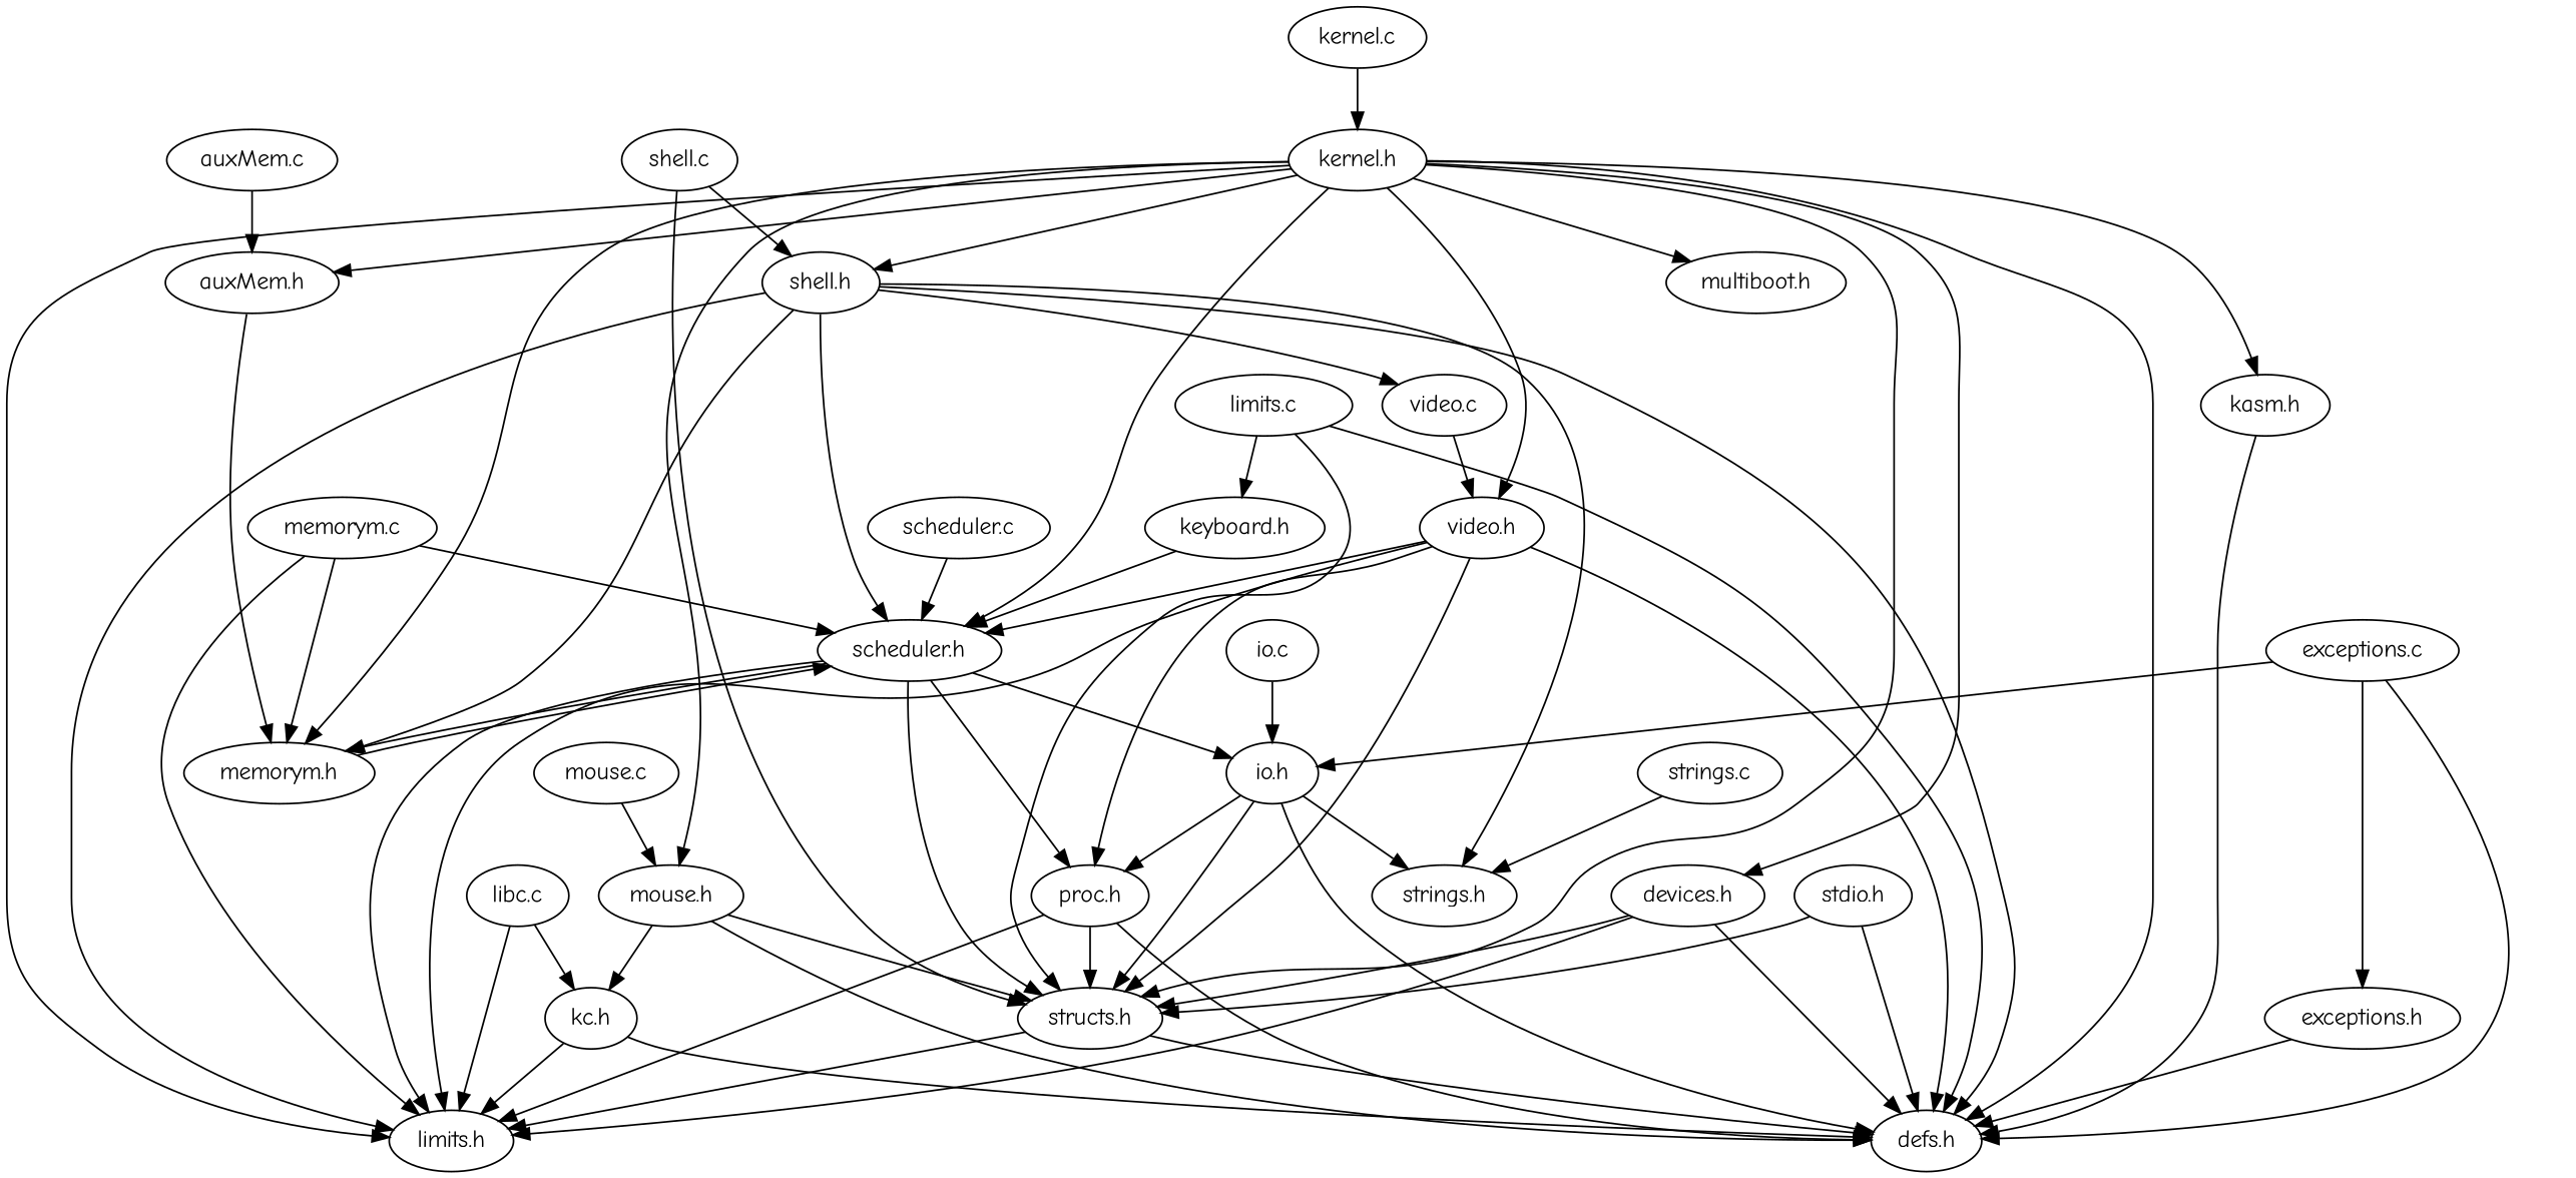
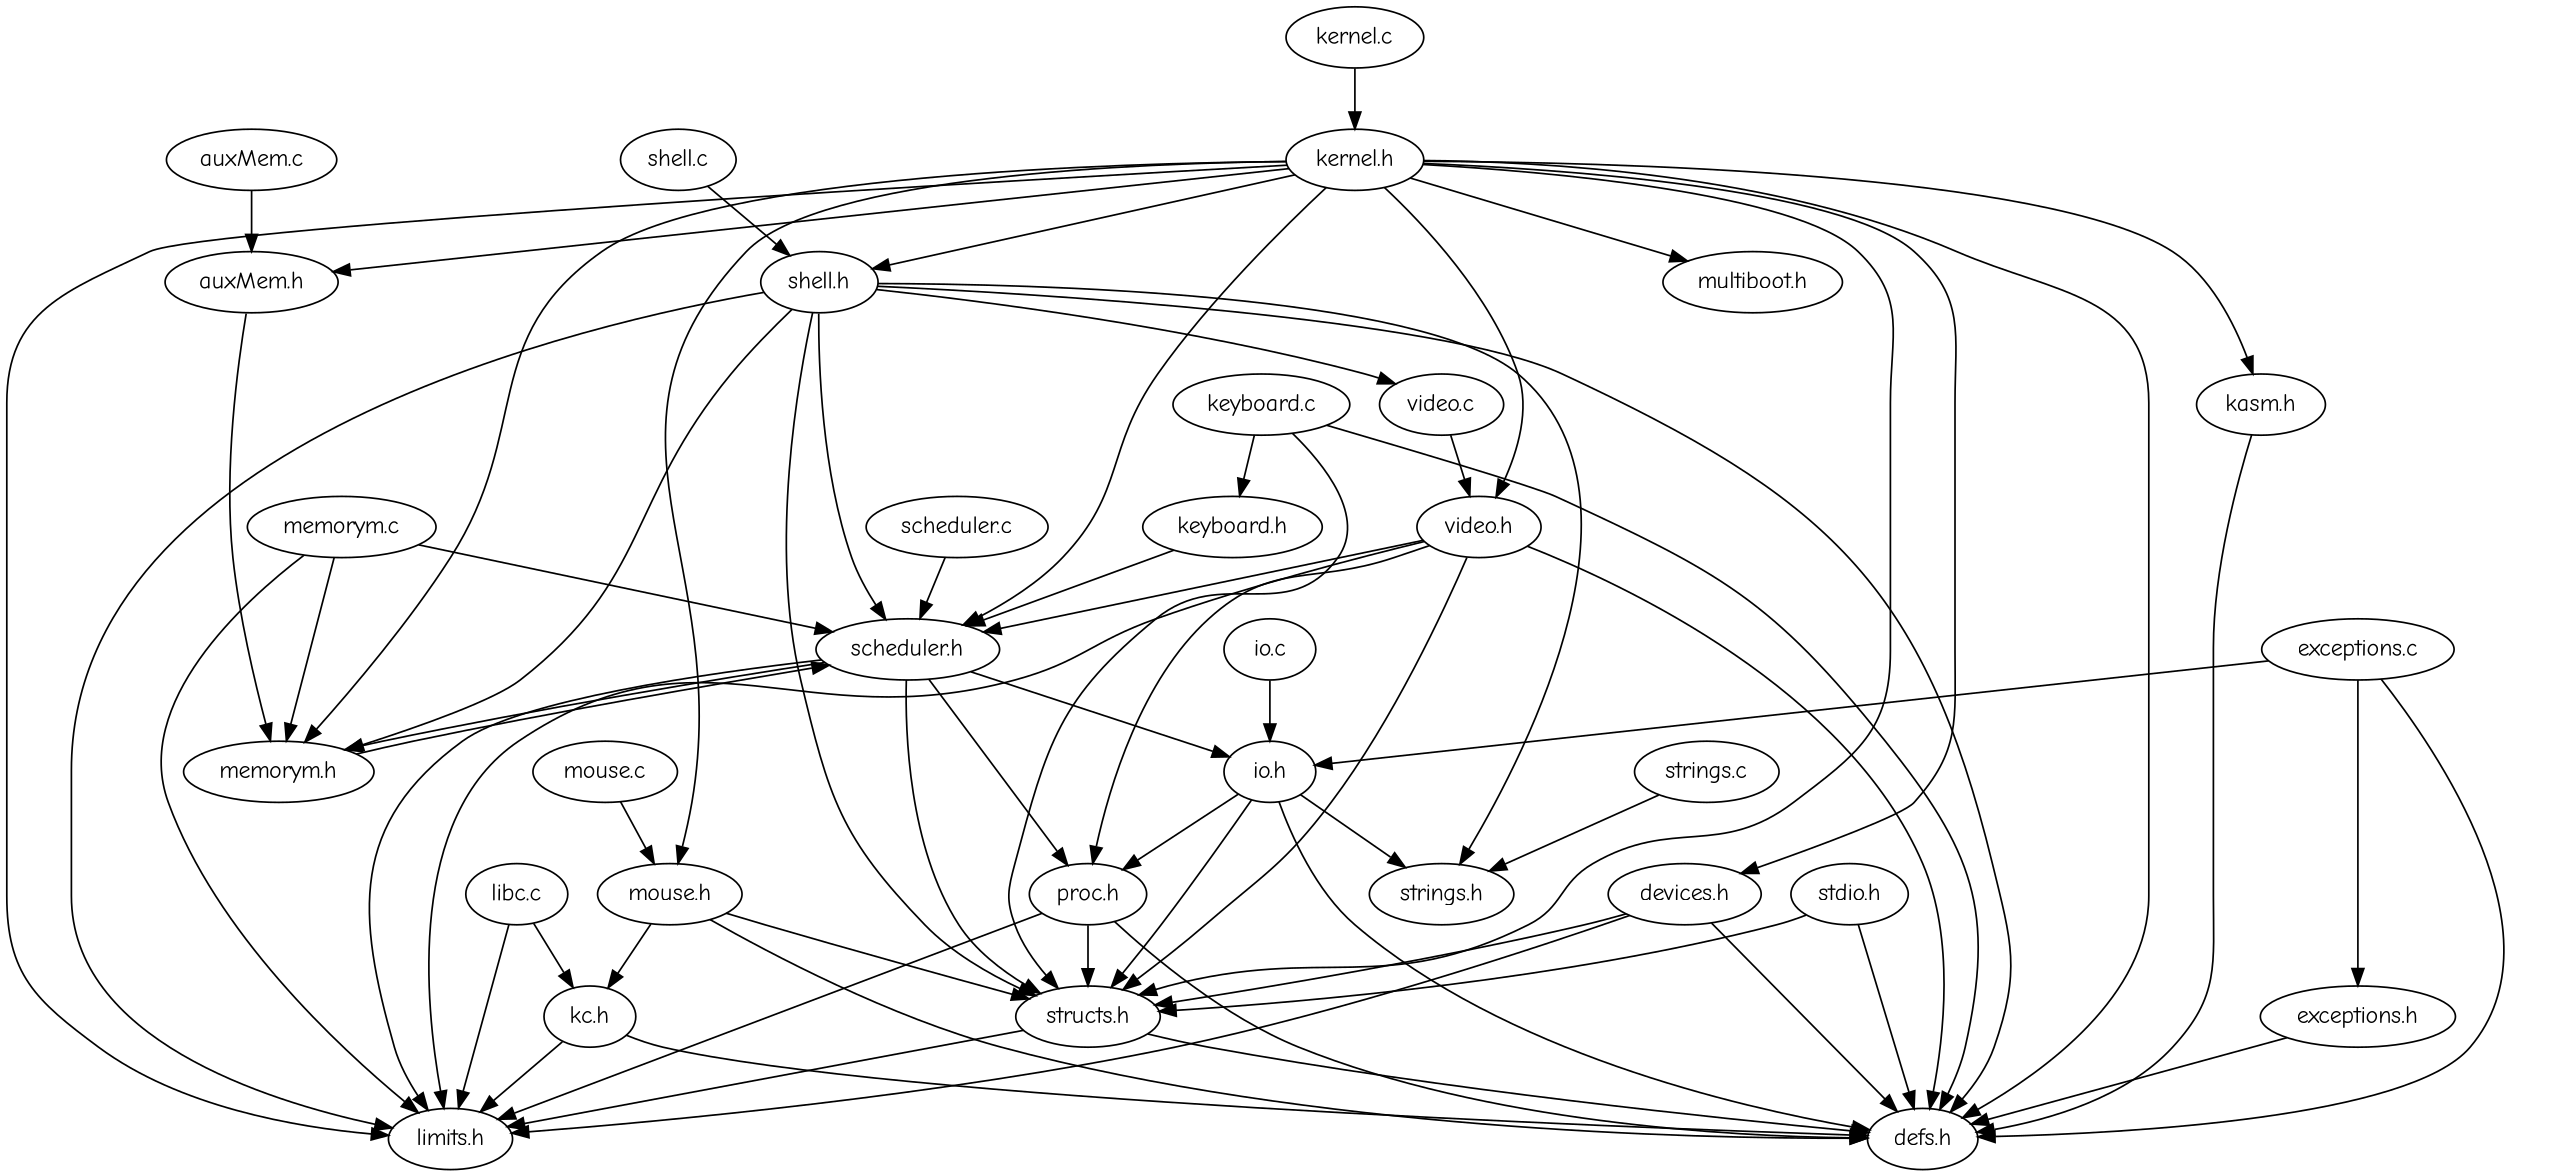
  digraph {
    clusterrank=local
    fontname="Comic Neue"
    fontsize=16
    node [fontname="Comic Neue"]
    edge [fontname="Comic Neue"]
    "video.c"
    "video.h"
    "structs.h"
    "limits.h"
    "scheduler.h"
    "defs.h"
    "proc.h"
    "memorym.h"
    "io.h"
    "kernel.h"
    "shell.h"
    "devices.h"
    "mouse.h"
    "auxMem.h"
    "multiboot.h"
    "kasm.h"
    "strings.h"
    "kc.h"
    "io.c"
    "keyboard.h"
-   "keyboard.c" [label="limits.c"]
+   "keyboard.c"
    "mouse.c"
    "scheduler.c"
    "strings.c"
    "memorym.c"
    "stdio.h"
    "libc.c"
    "exceptions.c"
    "exceptions.h"
    "auxMem.c"
    "kernel.c"
    "shell.c"
    "video.c" -> "video.h"
    "video.h" -> "structs.h"
    "video.h" -> "limits.h"
    "video.h" -> "scheduler.h"
    "video.h" -> "defs.h"
    "video.h" -> "proc.h"
    "structs.h" -> "limits.h"
    "structs.h" -> "defs.h"
    "scheduler.h" -> "structs.h"
    "scheduler.h" -> "limits.h"
    "scheduler.h" -> "proc.h"
    "scheduler.h" -> "memorym.h"
    "scheduler.h" -> "io.h"
    "proc.h" -> "structs.h"
    "proc.h" -> "limits.h"
    "proc.h" -> "defs.h"
    "memorym.h" -> "scheduler.h"
    "io.h" -> "structs.h"
    "io.h" -> "defs.h"
    "io.h" -> "proc.h"
    "io.h" -> "strings.h"
    "kernel.h" -> "video.h"
    "kernel.h" -> "structs.h"
    "kernel.h" -> "limits.h"
    "kernel.h" -> "scheduler.h"
    "kernel.h" -> "defs.h"
    "kernel.h" -> "memorym.h"
    "kernel.h" -> "shell.h"
    "kernel.h" -> "devices.h"
    "kernel.h" -> "mouse.h"
    "kernel.h" -> "auxMem.h"
    "kernel.h" -> "multiboot.h"
    "kernel.h" -> "kasm.h"
    "shell.h" -> "video.c"
-   "shell.c" -> "structs.h"
+   "shell.h" -> "structs.h"
    "shell.h" -> "limits.h"
    "shell.h" -> "scheduler.h"
    "shell.h" -> "defs.h"
    "shell.h" -> "memorym.h"
    "shell.h" -> "strings.h"
    "devices.h" -> "structs.h"
    "devices.h" -> "limits.h"
    "devices.h" -> "defs.h"
    "mouse.h" -> "structs.h"
    "mouse.h" -> "defs.h"
    "mouse.h" -> "kc.h"
    "auxMem.h" -> "memorym.h"
    "kasm.h" -> "defs.h"
    "kc.h" -> "limits.h"
    "kc.h" -> "defs.h"
    "io.c" -> "io.h"
    "keyboard.h" -> "scheduler.h"
    "keyboard.c" -> "structs.h"
    "keyboard.c" -> "defs.h"
    "keyboard.c" -> "keyboard.h"
    "mouse.c" -> "mouse.h"
    "scheduler.c" -> "scheduler.h"
    "strings.c" -> "strings.h"
    "memorym.c" -> "limits.h"
    "memorym.c" -> "scheduler.h"
    "memorym.c" -> "memorym.h"
    "stdio.h" -> "structs.h"
    "stdio.h" -> "defs.h"
    "libc.c" -> "limits.h"
    "libc.c" -> "kc.h"
    "exceptions.c" -> "defs.h"
    "exceptions.c" -> "io.h"
    "exceptions.c" -> "exceptions.h"
    "exceptions.h" -> "defs.h"
    "auxMem.c" -> "auxMem.h"
    "kernel.c" -> "kernel.h"
    "shell.c" -> "shell.h"
  }
